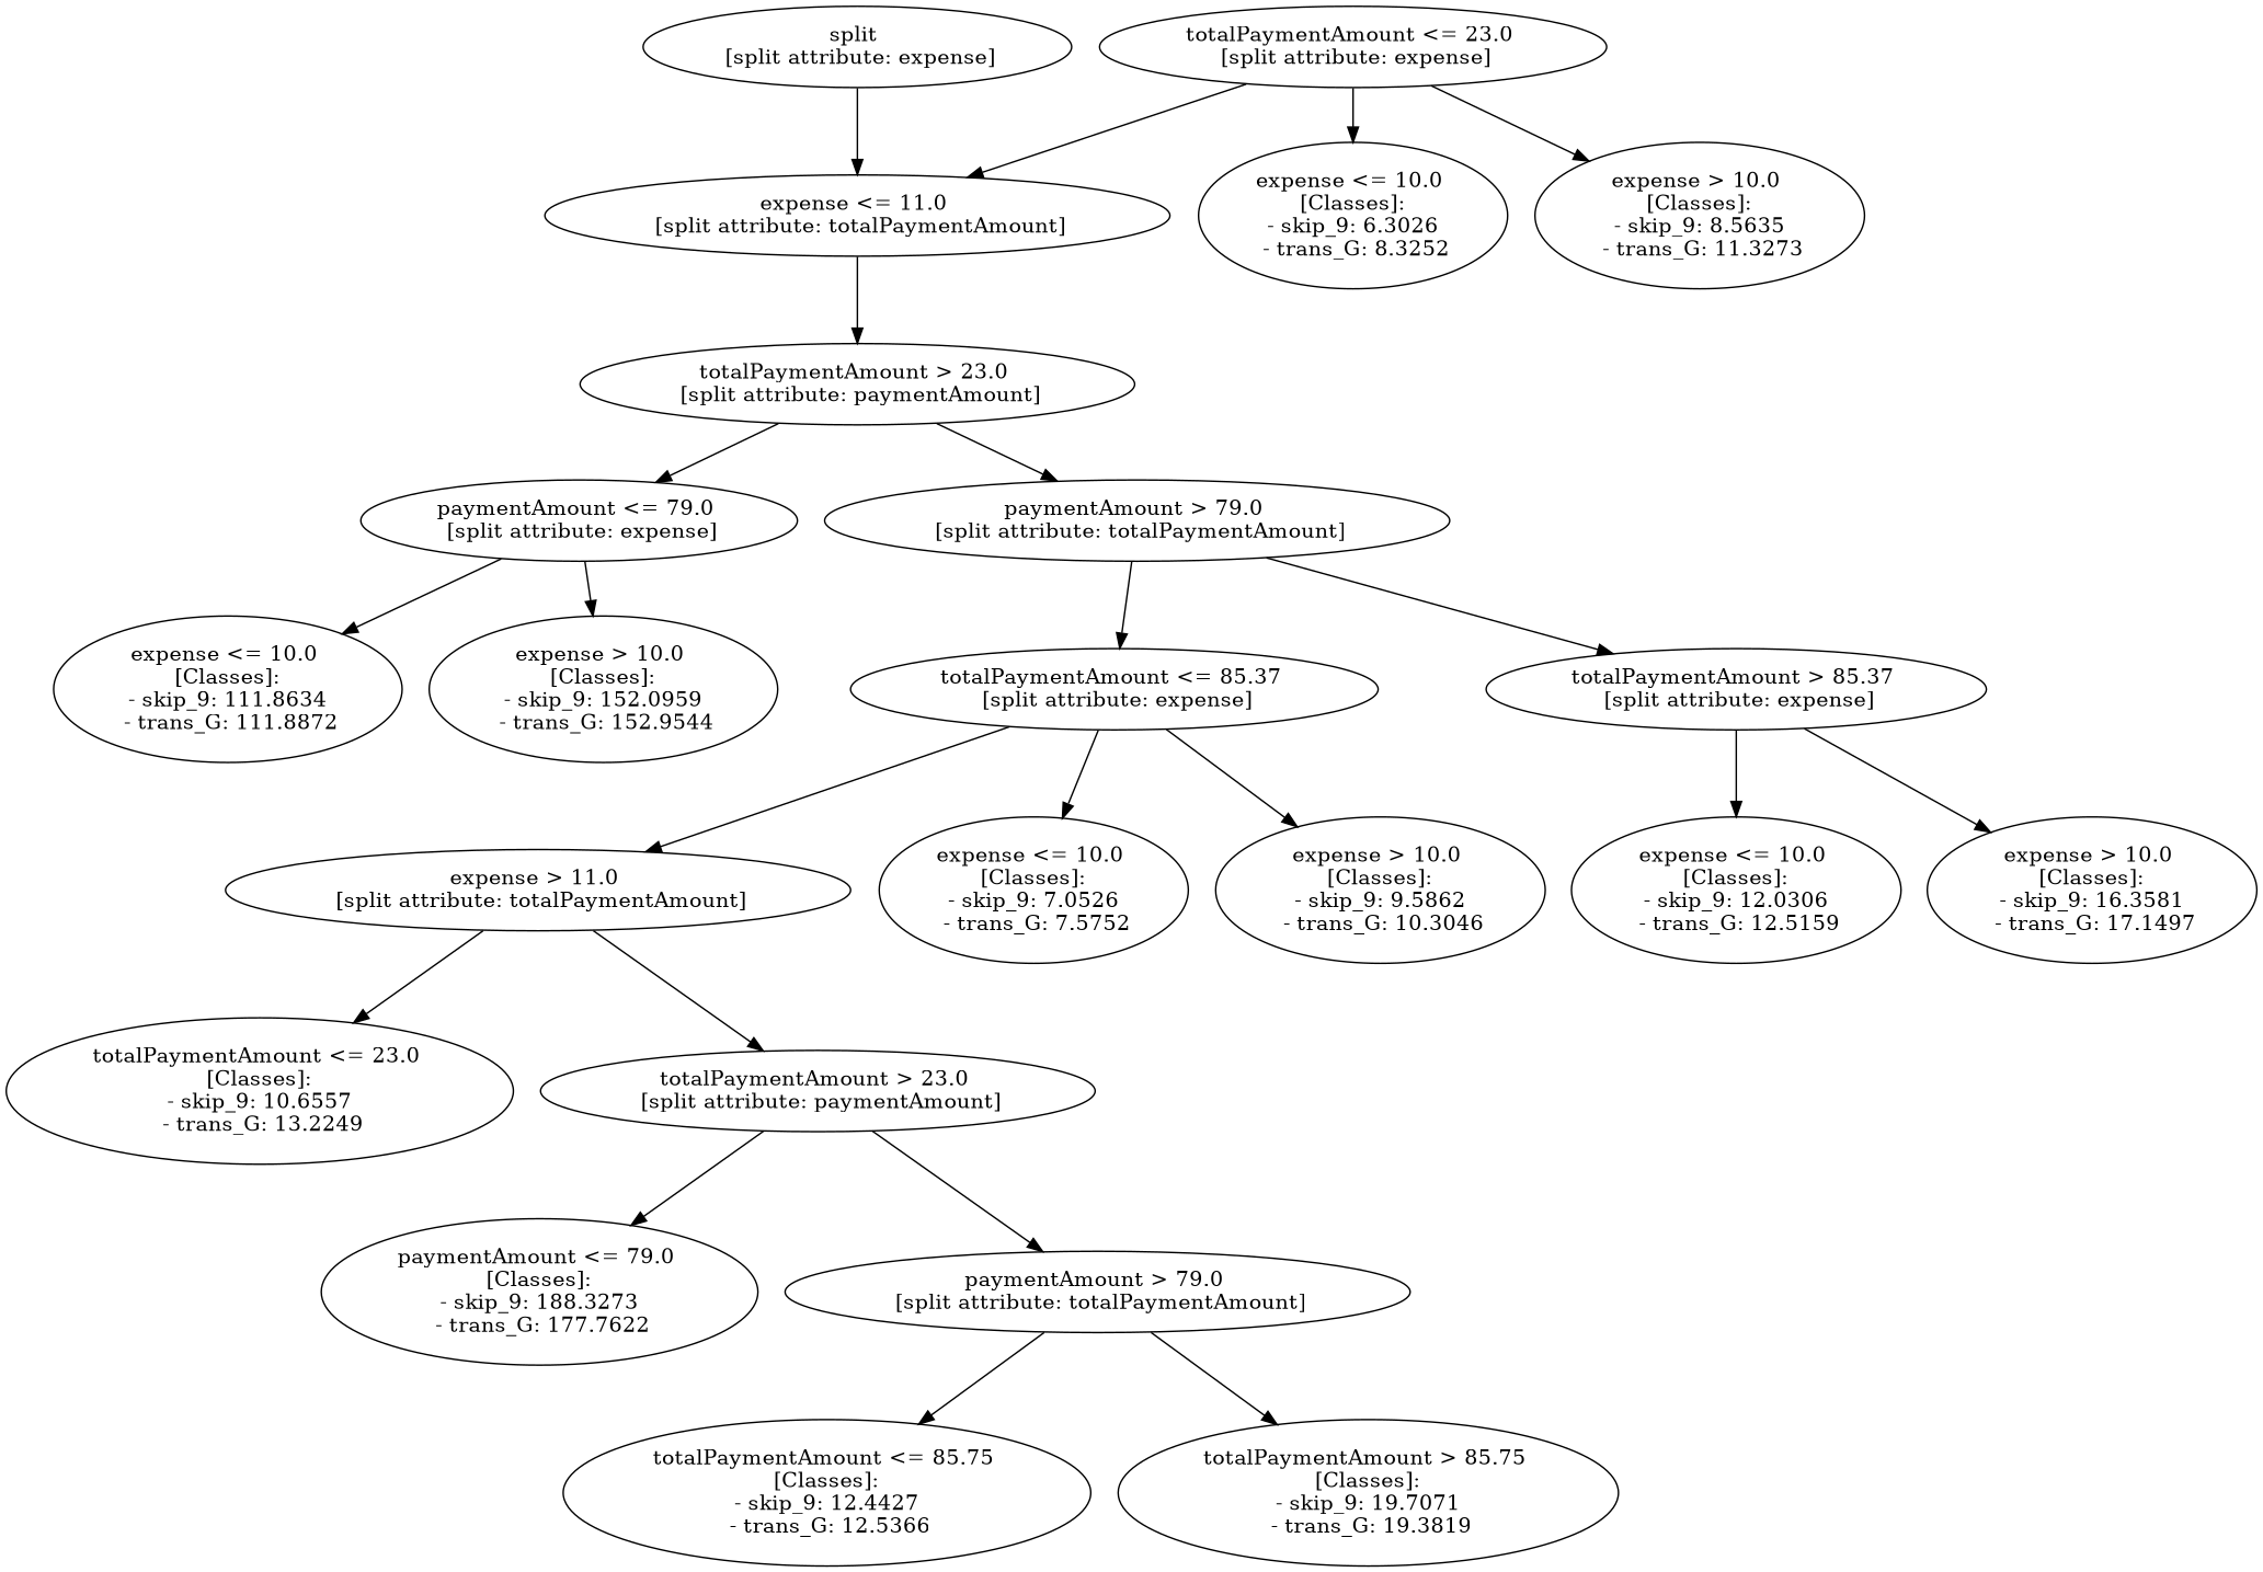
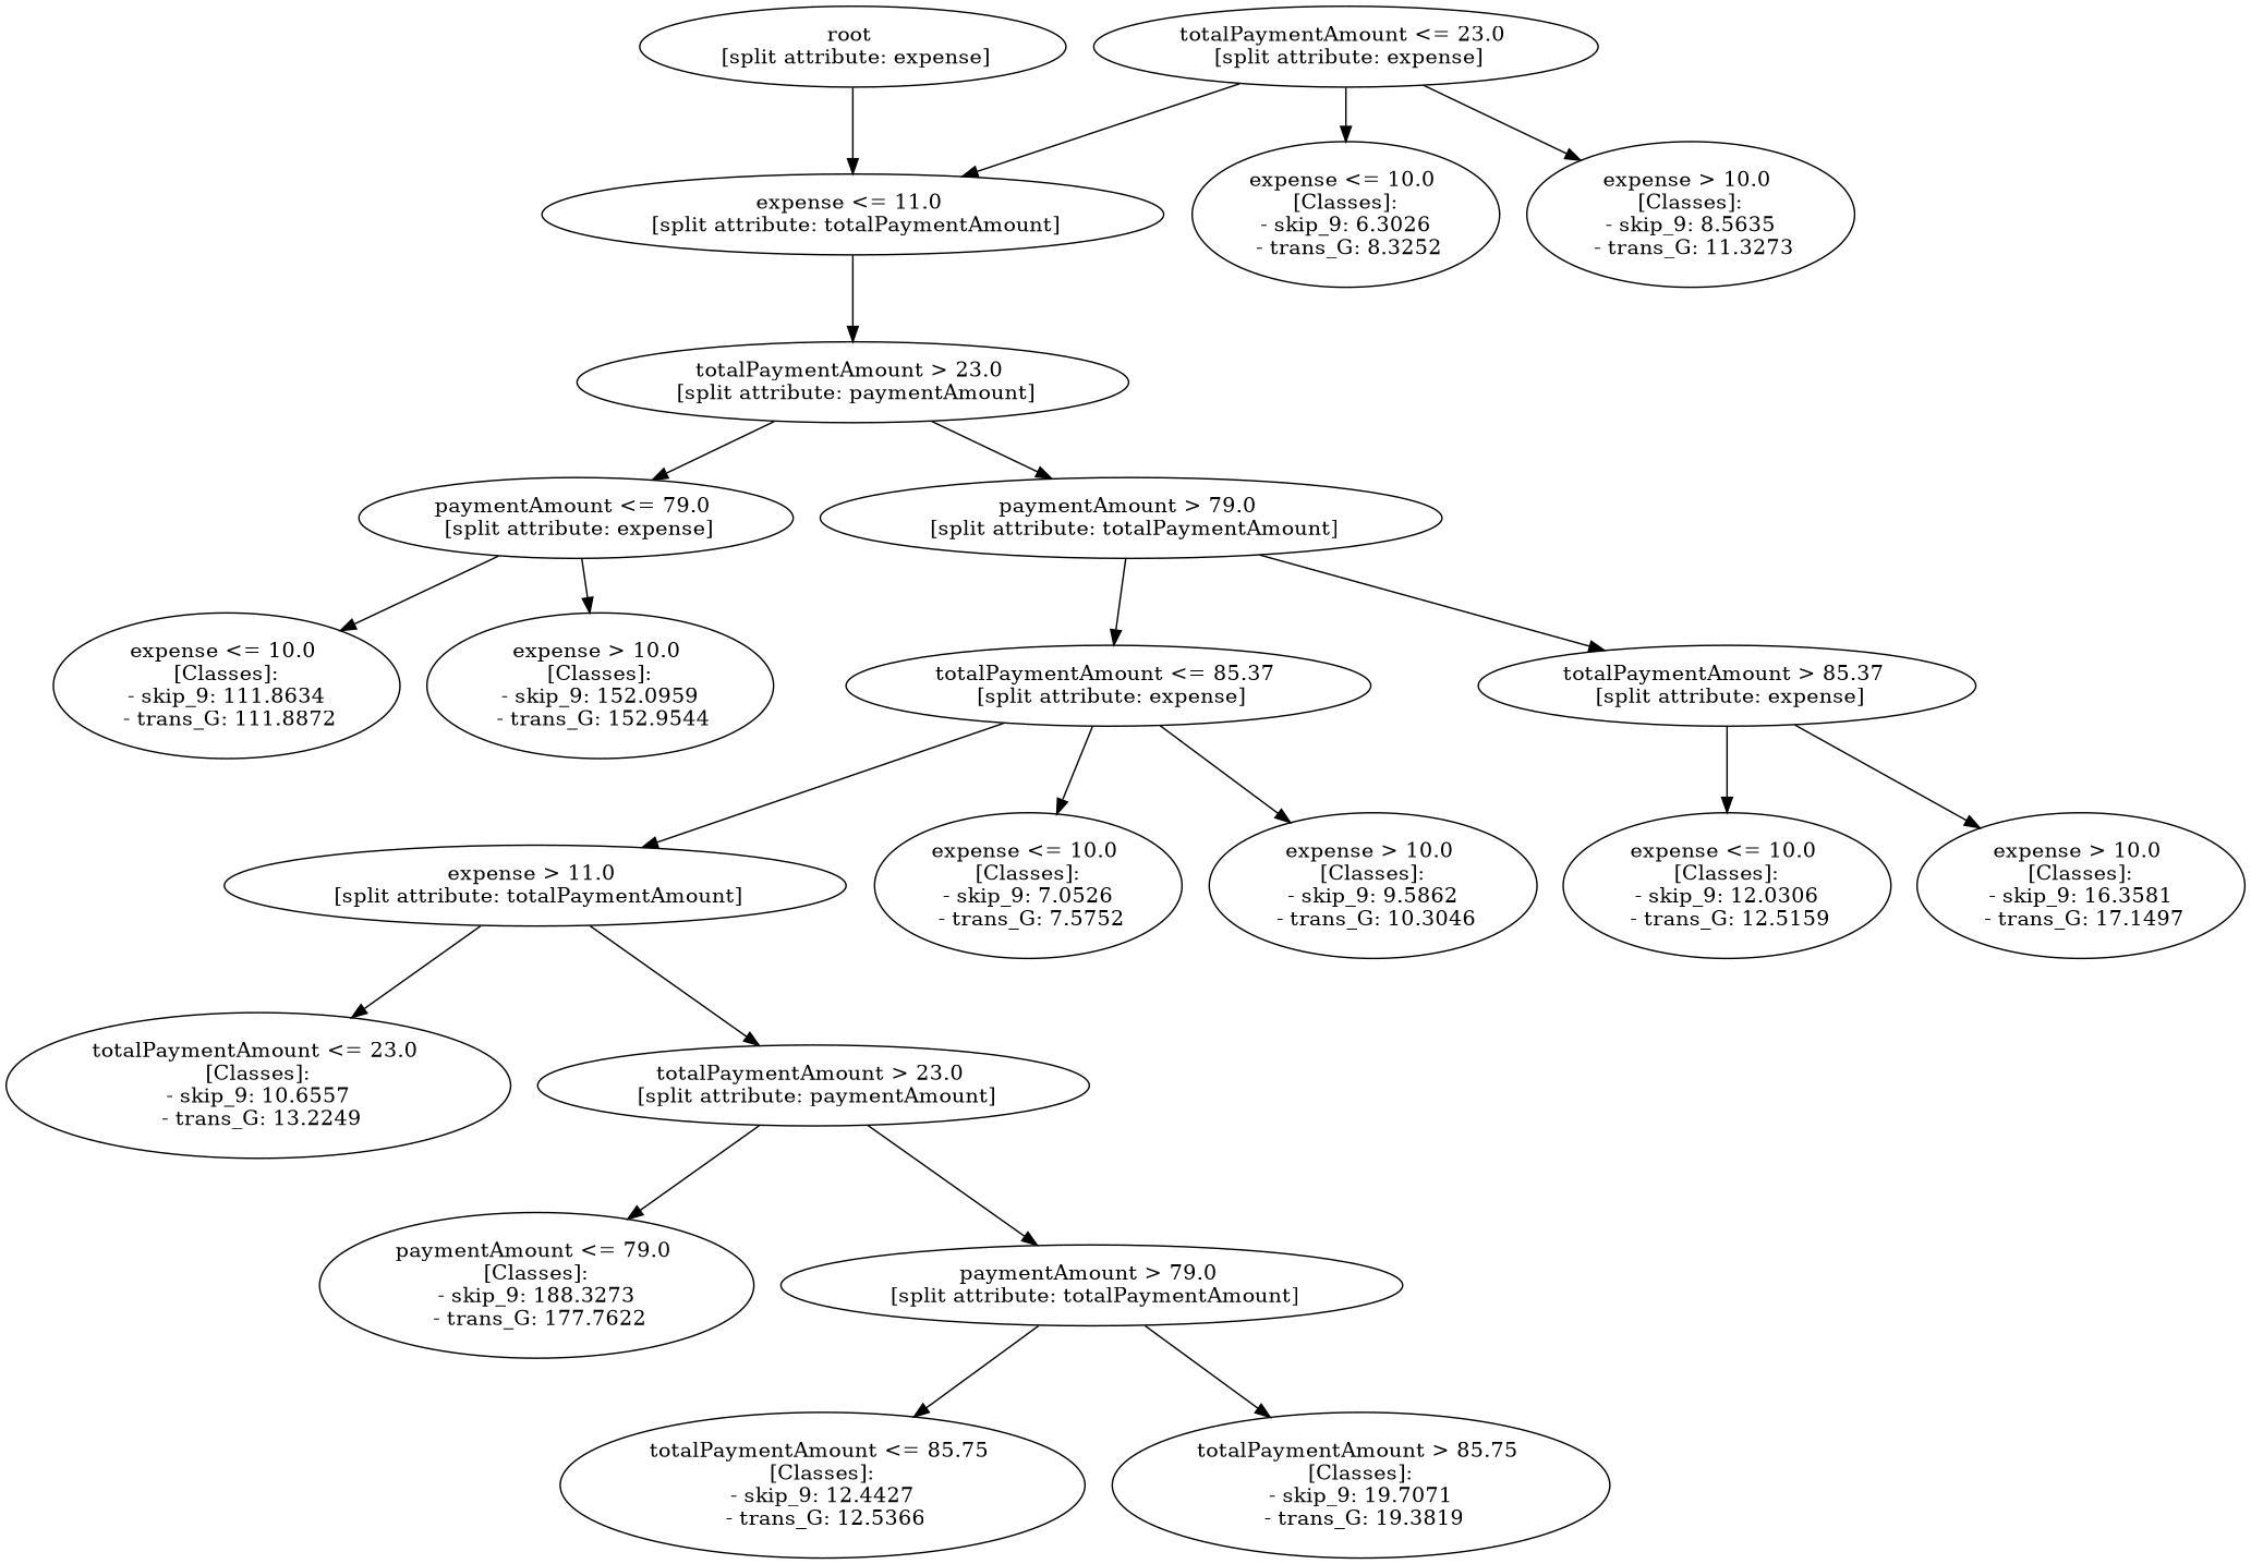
  digraph {
-   n1 [label="split \n [split attribute: expense]"]
+   n1 [label="root \n [split attribute: expense]"]
    n2 [label="expense <= 11.0 \n [split attribute: totalPaymentAmount]"]
    n3 [label="totalPaymentAmount > 23.0 \n [split attribute: paymentAmount]"]
    n4 [label="expense > 11.0 \n [split attribute: totalPaymentAmount]"]
    n5 [label="totalPaymentAmount <= 23.0 \n [Classes]: \n - skip_9: 10.6557 \n - trans_G: 13.2249"]
    n6 [label="totalPaymentAmount > 23.0 \n [split attribute: paymentAmount]"]
    n7 [label="totalPaymentAmount <= 23.0 \n [split attribute: expense]"]
    n8 [label="expense <= 10.0 \n [Classes]: \n - skip_9: 6.3026 \n - trans_G: 8.3252"]
    n9 [label="expense > 10.0 \n [Classes]: \n - skip_9: 8.5635 \n - trans_G: 11.3273"]
    n10 [label="paymentAmount <= 79.0 \n [split attribute: expense]"]
    n11 [label="paymentAmount > 79.0 \n [split attribute: totalPaymentAmount]"]
    n12 [label="expense <= 10.0 \n [Classes]: \n - skip_9: 111.8634 \n - trans_G: 111.8872"]
    n13 [label="expense > 10.0 \n [Classes]: \n - skip_9: 152.0959 \n - trans_G: 152.9544"]
    n14 [label="totalPaymentAmount <= 85.37 \n [split attribute: expense]"]
    n15 [label="totalPaymentAmount > 85.37 \n [split attribute: expense]"]
    n16 [label="expense <= 10.0 \n [Classes]: \n - skip_9: 7.0526 \n - trans_G: 7.5752"]
    n17 [label="expense > 10.0 \n [Classes]: \n - skip_9: 9.5862 \n - trans_G: 10.3046"]
    n18 [label="expense <= 10.0 \n [Classes]: \n - skip_9: 12.0306 \n - trans_G: 12.5159"]
    n19 [label="expense > 10.0 \n [Classes]: \n - skip_9: 16.3581 \n - trans_G: 17.1497"]
    n20 [label="paymentAmount <= 79.0 \n [Classes]: \n - skip_9: 188.3273 \n - trans_G: 177.7622"]
    n21 [label="paymentAmount > 79.0 \n [split attribute: totalPaymentAmount]"]
    n22 [label="totalPaymentAmount <= 85.75 \n [Classes]: \n - skip_9: 12.4427 \n - trans_G: 12.5366"]
    n23 [label="totalPaymentAmount > 85.75 \n [Classes]: \n - skip_9: 19.7071 \n - trans_G: 19.3819"]
    n1 -> n2
    n2 -> n3
    n3 -> n10
    n3 -> n11
    n4 -> n5
    n4 -> n6
    n6 -> n20
    n6 -> n21
    n7 -> n2
    n7 -> n8
    n7 -> n9
    n10 -> n12
    n10 -> n13
    n11 -> n14
    n11 -> n15
    n14 -> n4
    n14 -> n16
    n14 -> n17
    n15 -> n18
    n15 -> n19
    n21 -> n22
    n21 -> n23
  }
